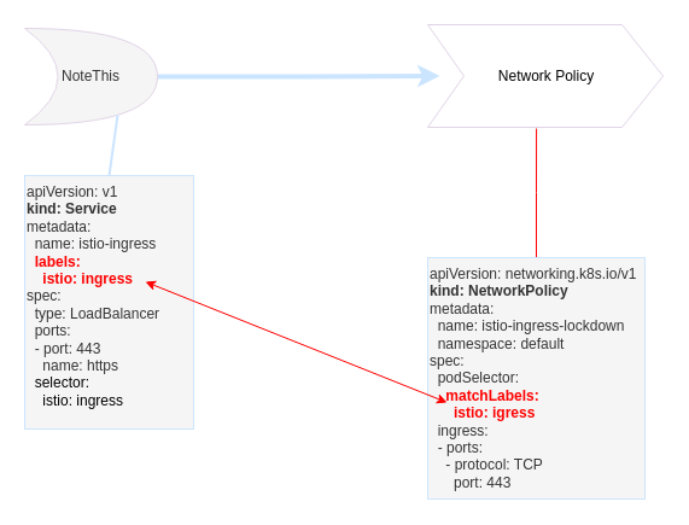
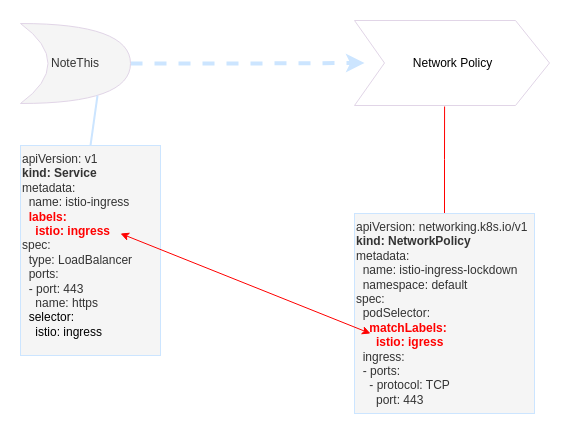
  <mxCell id="0" />
  <mxCell id="1" parent="0" />
  <mxCell id="2" style="edgeStyle=orthogonalEdgeStyle;rounded=0;orthogonalLoop=1;jettySize=auto;html=1;entryX=0.462;entryY=1.012;entryDx=0;entryDy=0;entryPerimeter=0;endArrow=none;endFill=0;strokeColor=#FF0000;strokeWidth=1;" edge="1" parent="1" source="3" target="7"><mxGeometry relative="1" as="geometry" /></mxCell>
  <mxCell id="3" value="&lt;div&gt;apiVersion: networking.k8s.io/v1&lt;/div&gt;&lt;div&gt;&lt;b&gt;kind: NetworkPolicy&lt;/b&gt;&lt;/div&gt;&lt;div&gt;metadata:&lt;/div&gt;&lt;div&gt;&amp;nbsp; name: istio-ingress-lockdown&lt;/div&gt;&lt;div&gt;&amp;nbsp; namespace: default&lt;/div&gt;&lt;div&gt;spec:&lt;/div&gt;&lt;div&gt;&amp;nbsp; podSelector:&lt;/div&gt;&lt;div&gt;&amp;nbsp;&lt;b&gt;&lt;font color=&quot;#ff0000&quot;&gt; &amp;nbsp; matchLabels:&lt;/font&gt;&lt;/b&gt;&lt;/div&gt;&lt;div&gt;&lt;b&gt;&lt;font color=&quot;#ff0000&quot;&gt;&amp;nbsp; &amp;nbsp; &amp;nbsp; istio: igress&lt;/font&gt;&lt;/b&gt;&lt;/div&gt;&lt;div&gt;&amp;nbsp; ingress:&lt;/div&gt;&lt;div&gt;&amp;nbsp; - ports:&lt;/div&gt;&lt;div&gt;&amp;nbsp; &amp;nbsp; - protocol: TCP&lt;/div&gt;&lt;div&gt;&amp;nbsp; &amp;nbsp; &amp;nbsp; port: 443&lt;/div&gt;" style="text;html=1;strokeColor=#CCE5FF;fillColor=#f5f5f5;align=left;verticalAlign=top;whiteSpace=wrap;rounded=0;fontColor=#333333;" vertex="1" parent="1"><mxGeometry x="354" y="213" width="180" height="200" as="geometry" /></mxCell>
  <mxCell id="4" value="&lt;div&gt;apiVersion: v1&lt;/div&gt;&lt;div&gt;&lt;b&gt;kind: Service&lt;/b&gt;&lt;/div&gt;&lt;div&gt;metadata:&lt;/div&gt;&lt;div&gt;&amp;nbsp; name: istio-ingress&lt;/div&gt;&lt;div&gt;&amp;nbsp; &lt;b&gt;&lt;font color=&quot;#ff0000&quot;&gt;labels:&lt;/font&gt;&lt;/b&gt;&lt;/div&gt;&lt;div&gt;&lt;b&gt;&lt;font color=&quot;#ff0000&quot;&gt;&amp;nbsp; &amp;nbsp; istio: ingress&lt;/font&gt;&lt;/b&gt;&lt;/div&gt;&lt;div&gt;spec:&lt;/div&gt;&lt;div&gt;&amp;nbsp; type: LoadBalancer&lt;/div&gt;&lt;div&gt;&amp;nbsp; ports:&lt;/div&gt;&lt;div&gt;&amp;nbsp; - port: 443&lt;/div&gt;&lt;div&gt;&amp;nbsp; &amp;nbsp; name: https&lt;/div&gt;&lt;div&gt;&amp;nbsp;&lt;font color=&quot;#000000&quot;&gt; selector:&lt;/font&gt;&lt;/div&gt;&lt;div&gt;&lt;font color=&quot;#000000&quot;&gt;&amp;nbsp; &amp;nbsp; istio: ingress&lt;/font&gt;&lt;/div&gt;" style="text;html=1;strokeColor=#CCE5FF;fillColor=#f5f5f5;align=left;verticalAlign=top;whiteSpace=wrap;rounded=0;fontColor=#333333;" vertex="1" parent="1"><mxGeometry x="20" y="145" width="140" height="210" as="geometry" /></mxCell>
- <mxCell id="5" style="edgeStyle=orthogonalEdgeStyle;orthogonalLoop=1;jettySize=auto;html=1;endArrow=classic;endFill=1;strokeColor=#CCE5FF;strokeWidth=4;rounded=0;entryX=0;entryY=0.5;entryDx=10;entryDy=0;entryPerimeter=0;" edge="1" parent="1" source="6" target="7"><mxGeometry relative="1" as="geometry"><mxPoint x="360" y="63" as="targetPoint" /></mxGeometry></mxCell>
+ <mxCell id="5" style="edgeStyle=orthogonalEdgeStyle;orthogonalLoop=1;jettySize=auto;html=1;endArrow=classic;endFill=1;strokeColor=#CCE5FF;strokeWidth=4;rounded=0;entryX=0;entryY=0.5;entryDx=10;entryDy=0;entryPerimeter=0;dashed=1;" edge="1" parent="1" source="6" target="7"><mxGeometry relative="1" as="geometry"><mxPoint x="360" y="63" as="targetPoint" /></mxGeometry></mxCell>
  <mxCell id="6" value="NoteThis" style="shape=xor;whiteSpace=wrap;html=1;fillColor=#f5f5f5;strokeColor=#E1D5E7;fontColor=#333333;" vertex="1" parent="1"><mxGeometry x="20" y="23" width="110" height="80" as="geometry" /></mxCell>
  <mxCell id="7" value="Network Policy" style="html=1;shadow=0;dashed=0;align=center;verticalAlign=middle;shape=mxgraph.arrows2.arrow;dy=0;dx=34;notch=30;strokeColor=#E1D5E7;" vertex="1" parent="1"><mxGeometry x="354" y="20" width="195" height="85" as="geometry" /></mxCell>
  <mxCell id="8" value="" style="endArrow=none;html=1;strokeColor=#CCE5FF;strokeWidth=2;entryX=0.7;entryY=0.9;entryDx=0;entryDy=0;entryPerimeter=0;exitX=0.5;exitY=0;exitDx=0;exitDy=0;endFill=0;" edge="1" parent="1" source="4" target="6"><mxGeometry width="50" height="50" relative="1" as="geometry"><mxPoint x="260" y="193" as="sourcePoint" /><mxPoint x="310" y="143" as="targetPoint" /></mxGeometry></mxCell>
  <mxCell id="9" value="" style="endArrow=classic;startArrow=classic;html=1;strokeColor=#FF0000;strokeWidth=1;" edge="1" parent="1"><mxGeometry width="50" height="50" relative="1" as="geometry"><mxPoint x="120" y="233" as="sourcePoint" /><mxPoint x="370" y="333" as="targetPoint" /></mxGeometry></mxCell>
